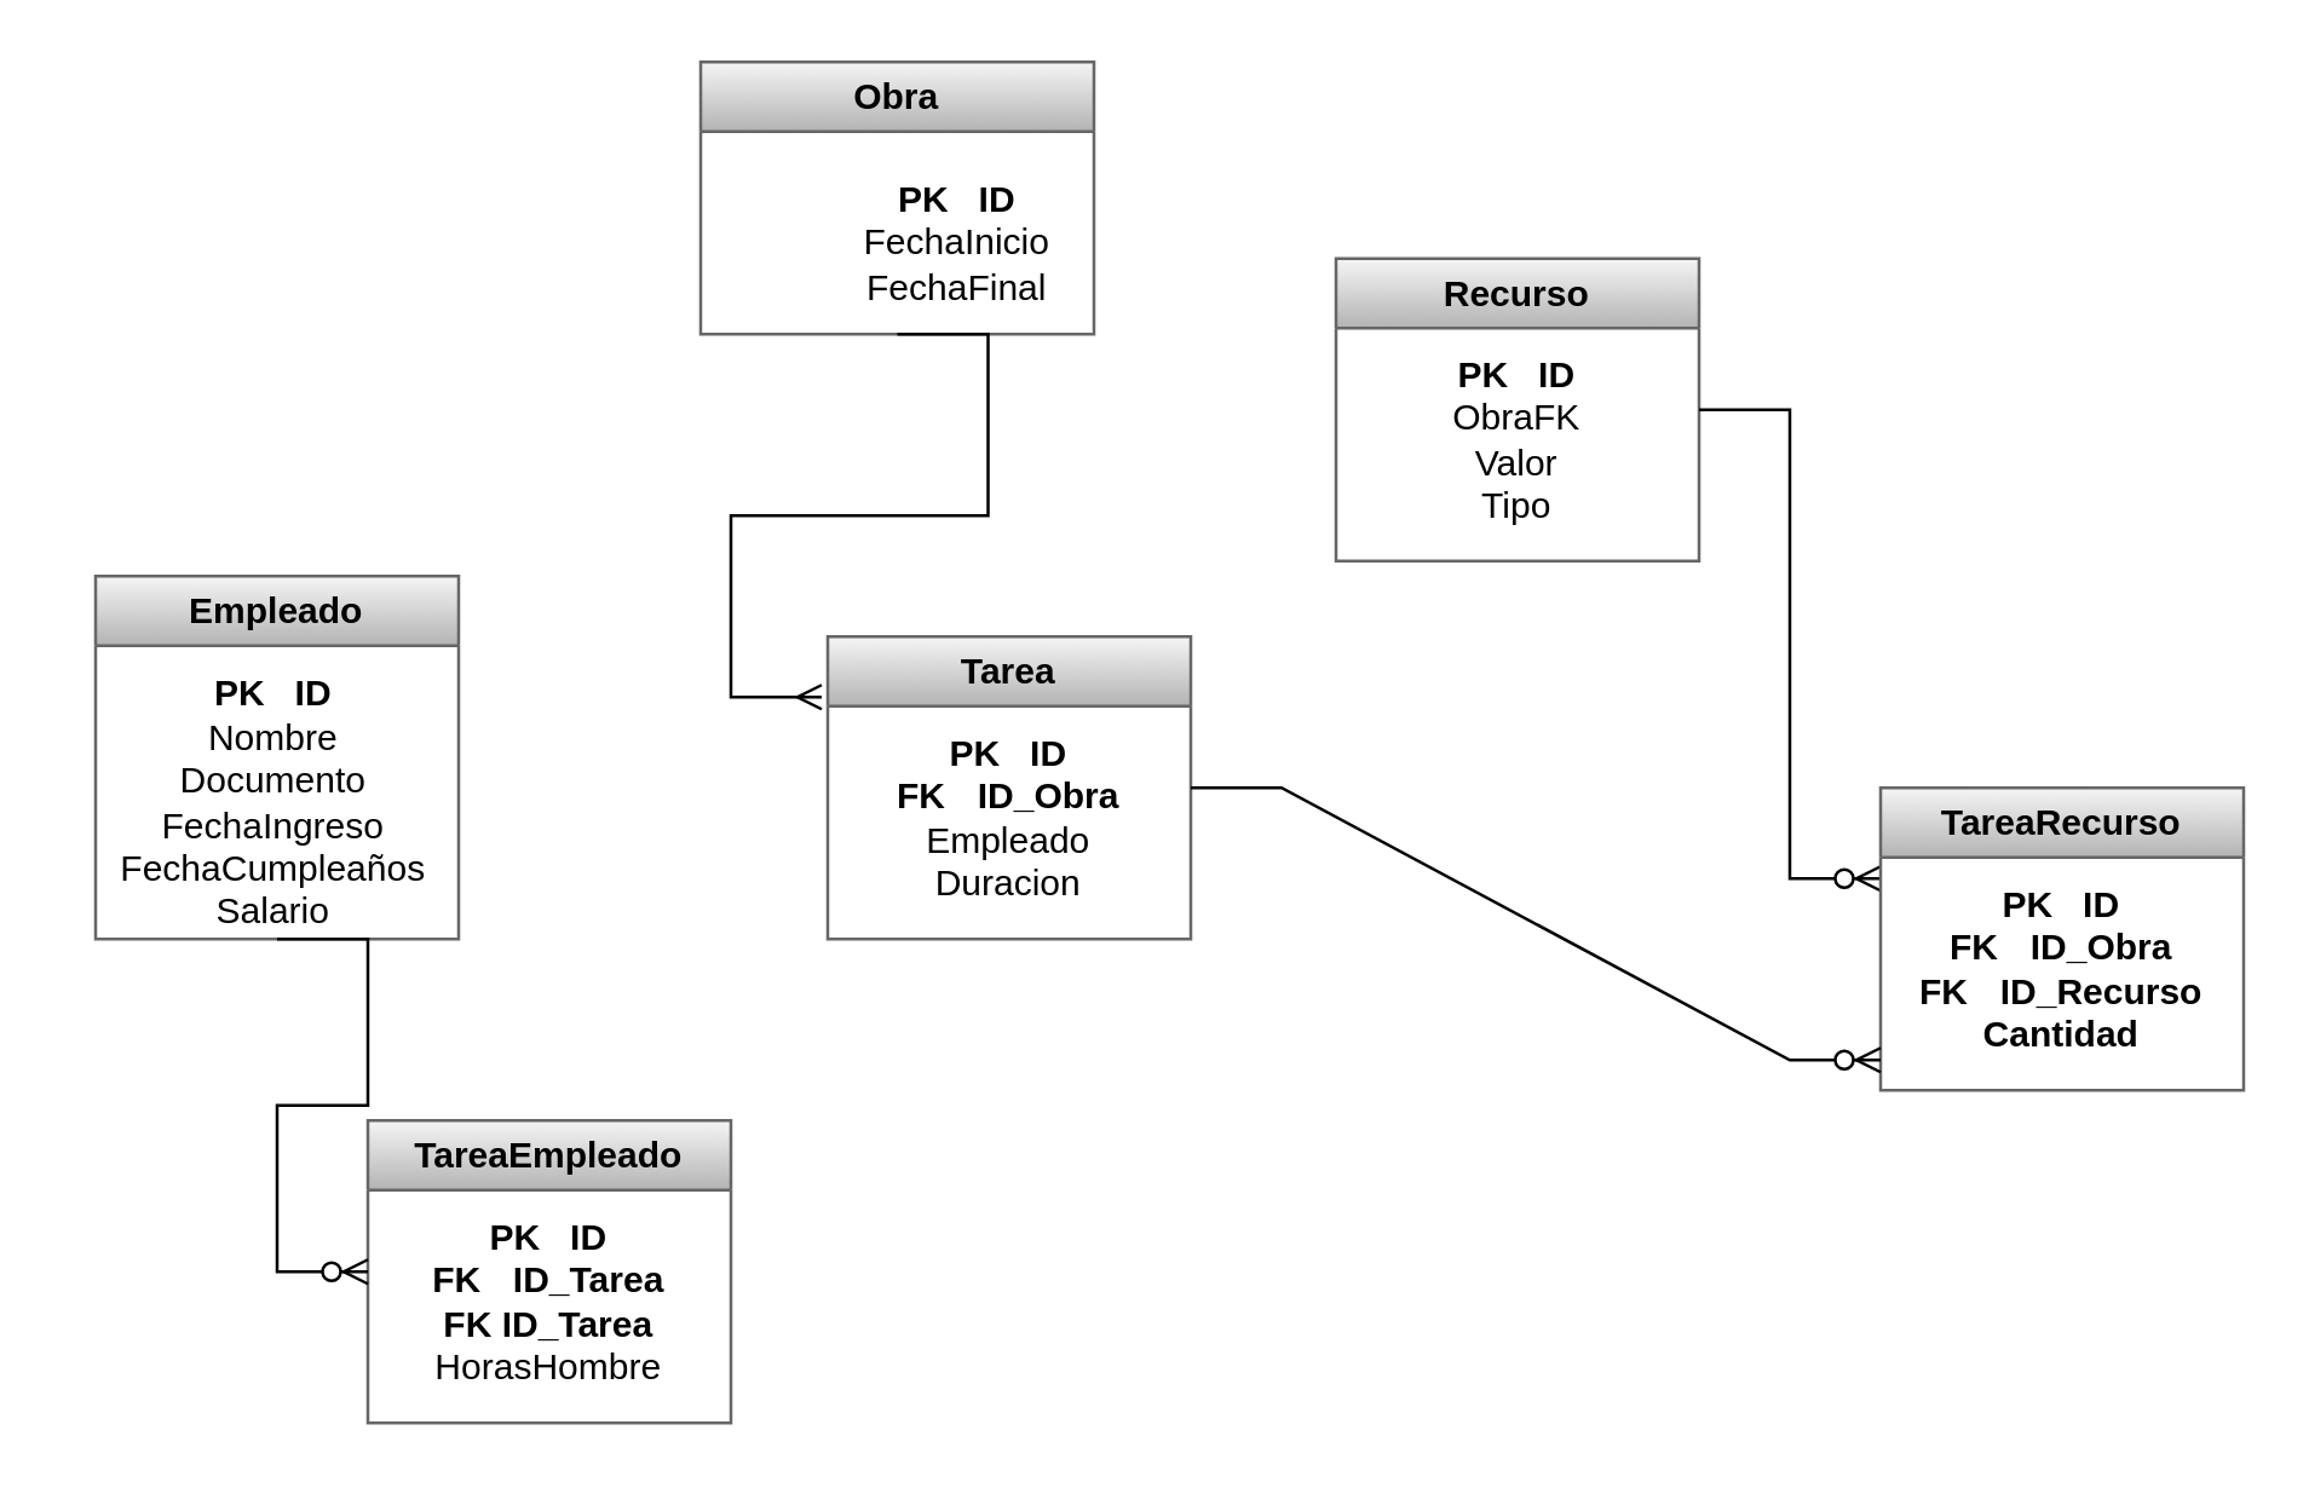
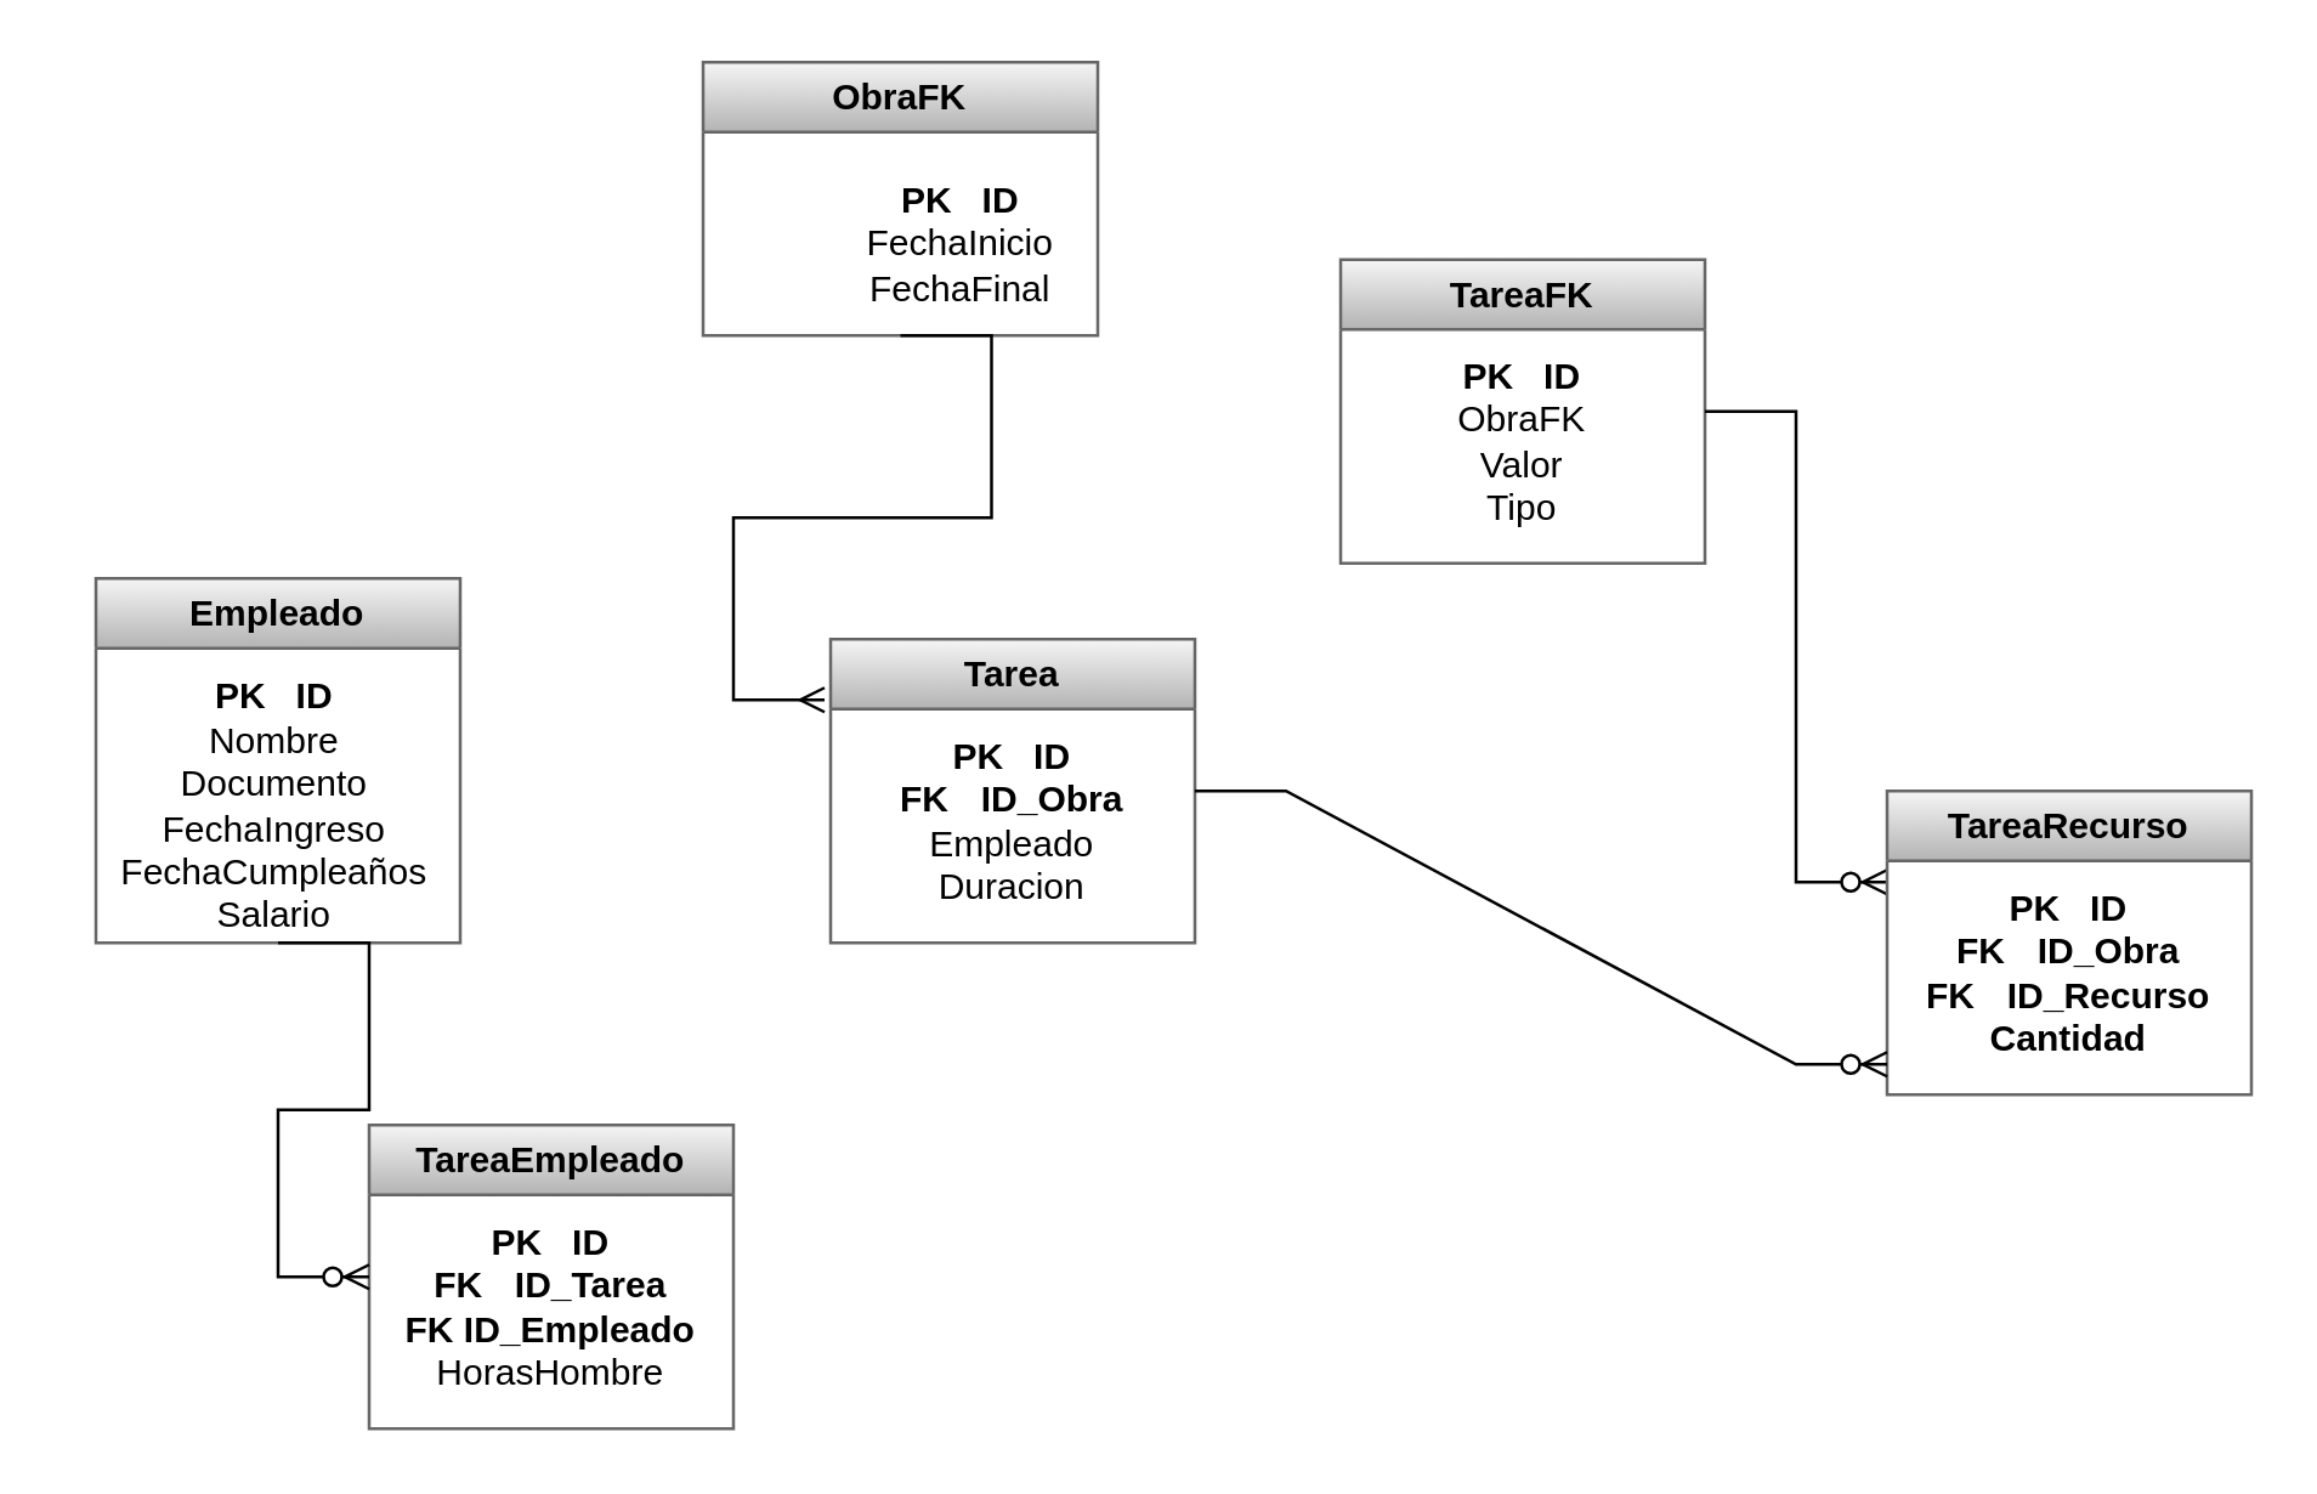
  <mxCell id="0" />
  <mxCell id="1" parent="0" />
  <mxCell id="2" value="Empleado" style="swimlane;whiteSpace=wrap;html=1;fillColor=#f5f5f5;strokeColor=#666666;gradientColor=#b3b3b3;" parent="1" vertex="1"><mxGeometry x="20" y="190" width="120" height="120" as="geometry" /></mxCell>
  <mxCell id="3" value="&lt;blockquote style=&quot;margin: 0 0 0 40px; border: none; padding: 0px;&quot;&gt;&lt;b&gt;PK&amp;nbsp;&lt;span style=&quot;white-space: pre;&quot;&gt;&lt;span style=&quot;white-space: pre;&quot;&gt;&#09;&lt;/span&gt;&lt;/span&gt;ID&lt;/b&gt;&lt;/blockquote&gt;&lt;blockquote style=&quot;margin: 0 0 0 40px; border: none; padding: 0px;&quot;&gt;Nombre&lt;/blockquote&gt;&lt;blockquote style=&quot;margin: 0 0 0 40px; border: none; padding: 0px;&quot;&gt;Documento&lt;/blockquote&gt;&lt;blockquote style=&quot;margin: 0 0 0 40px; border: none; padding: 0px;&quot;&gt;FechaIngreso&lt;/blockquote&gt;&lt;blockquote style=&quot;margin: 0 0 0 40px; border: none; padding: 0px;&quot;&gt;FechaCumpleaños&lt;/blockquote&gt;&lt;blockquote style=&quot;margin: 0 0 0 40px; border: none; padding: 0px;&quot;&gt;Salario&lt;/blockquote&gt;" style="text;html=1;align=center;verticalAlign=middle;whiteSpace=wrap;rounded=0;" parent="2" vertex="1"><mxGeometry x="4" y="60" width="70" height="30" as="geometry" /></mxCell>
- <mxCell id="4" value="Obra" style="swimlane;whiteSpace=wrap;html=1;fillColor=#f5f5f5;strokeColor=#666666;gradientColor=#b3b3b3;" parent="1" vertex="1"><mxGeometry y="20" width="130" height="90" as="geometry" x="220" /></mxCell>
+ <mxCell id="4" value="ObraFK" style="swimlane;whiteSpace=wrap;html=1;fillColor=#f5f5f5;strokeColor=#666666;gradientColor=#b3b3b3;" parent="1" vertex="1"><mxGeometry y="20" width="130" height="90" as="geometry" x="220" /></mxCell>
  <mxCell id="5" value="&lt;blockquote style=&quot;margin: 0 0 0 40px; border: none; padding: 0px;&quot;&gt;&lt;b&gt;PK&amp;nbsp;&lt;span style=&quot;white-space: pre;&quot;&gt;&lt;span style=&quot;white-space: pre;&quot;&gt;&#09;&lt;/span&gt;&lt;/span&gt;ID&lt;/b&gt;&lt;/blockquote&gt;&lt;blockquote style=&quot;margin: 0 0 0 40px; border: none; padding: 0px;&quot;&gt;FechaInicio&lt;/blockquote&gt;&lt;blockquote style=&quot;margin: 0 0 0 40px; border: none; padding: 0px;&quot;&gt;FechaFinal&lt;/blockquote&gt;" style="text;html=1;align=center;verticalAlign=middle;whiteSpace=wrap;rounded=0;" parent="4" vertex="1"><mxGeometry x="30" y="45" width="70" height="30" as="geometry" /></mxCell>
  <mxCell id="6" value="TareaEmpleado" style="swimlane;whiteSpace=wrap;html=1;fillColor=#f5f5f5;strokeColor=#666666;gradientColor=#b3b3b3;" parent="1" vertex="1"><mxGeometry x="110" y="370" width="120" height="100" as="geometry" /></mxCell>
- <mxCell id="7" value="&lt;blockquote style=&quot;margin: 0 0 0 40px; border: none; padding: 0px;&quot;&gt;&lt;b&gt;PK&amp;nbsp;&lt;span style=&quot;white-space: pre;&quot;&gt;&lt;span style=&quot;white-space: pre;&quot;&gt;&#09;&lt;/span&gt;&lt;/span&gt;ID&lt;/b&gt;&lt;/blockquote&gt;&lt;blockquote style=&quot;margin: 0 0 0 40px; border: none; padding: 0px;&quot;&gt;&lt;b&gt;FK&amp;nbsp;&lt;span style=&quot;white-space: pre;&quot;&gt;&#09;&lt;/span&gt;ID_Tarea&lt;/b&gt;&lt;/blockquote&gt;&lt;blockquote style=&quot;margin: 0 0 0 40px; border: none; padding: 0px;&quot;&gt;&lt;b&gt;FK ID_Tarea&lt;/b&gt;&lt;/blockquote&gt;&lt;blockquote style=&quot;margin: 0 0 0 40px; border: none; padding: 0px;&quot;&gt;HorasHombre&lt;/blockquote&gt;" style="text;html=1;align=center;verticalAlign=middle;whiteSpace=wrap;rounded=0;" parent="6" vertex="1"><mxGeometry x="-30" y="45" width="140" height="30" as="geometry" /></mxCell>
+ <mxCell id="7" value="&lt;blockquote style=&quot;margin: 0 0 0 40px; border: none; padding: 0px;&quot;&gt;&lt;b&gt;PK&amp;nbsp;&lt;span style=&quot;white-space: pre;&quot;&gt;&lt;span style=&quot;white-space: pre;&quot;&gt;&#09;&lt;/span&gt;&lt;/span&gt;ID&lt;/b&gt;&lt;/blockquote&gt;&lt;blockquote style=&quot;margin: 0 0 0 40px; border: none; padding: 0px;&quot;&gt;&lt;b&gt;FK&amp;nbsp;&lt;span style=&quot;white-space: pre;&quot;&gt;&#09;&lt;/span&gt;ID_Tarea&lt;/b&gt;&lt;/blockquote&gt;&lt;blockquote style=&quot;margin: 0 0 0 40px; border: none; padding: 0px;&quot;&gt;&lt;b&gt;FK ID_Empleado&lt;/b&gt;&lt;/blockquote&gt;&lt;blockquote style=&quot;margin: 0 0 0 40px; border: none; padding: 0px;&quot;&gt;HorasHombre&lt;/blockquote&gt;" style="text;html=1;align=center;verticalAlign=middle;whiteSpace=wrap;rounded=0;" parent="6" vertex="1"><mxGeometry x="-30" y="45" width="140" height="30" as="geometry" /></mxCell>
  <mxCell id="8" value="Tarea" style="swimlane;whiteSpace=wrap;html=1;fillColor=#f5f5f5;strokeColor=#666666;gradientColor=#b3b3b3;" parent="1" vertex="1"><mxGeometry x="262" y="210" width="120" height="100" as="geometry" /></mxCell>
  <mxCell id="9" value="&lt;blockquote style=&quot;margin: 0 0 0 40px; border: none; padding: 0px;&quot;&gt;&lt;b&gt;PK&amp;nbsp;&lt;span style=&quot;white-space: pre;&quot;&gt;&lt;span style=&quot;white-space: pre;&quot;&gt;&#09;&lt;/span&gt;&lt;/span&gt;ID&lt;/b&gt;&lt;/blockquote&gt;&lt;blockquote style=&quot;margin: 0 0 0 40px; border: none; padding: 0px;&quot;&gt;&lt;b&gt;FK&amp;nbsp;&lt;span style=&quot;white-space: pre;&quot;&gt;&#09;&lt;/span&gt;ID_Obra&lt;/b&gt;&lt;/blockquote&gt;&lt;blockquote style=&quot;margin: 0 0 0 40px; border: none; padding: 0px;&quot;&gt;Empleado&lt;/blockquote&gt;&lt;blockquote style=&quot;margin: 0 0 0 40px; border: none; padding: 0px;&quot;&gt;Duracion&lt;/blockquote&gt;" style="text;html=1;align=center;verticalAlign=middle;whiteSpace=wrap;rounded=0;" parent="8" vertex="1"><mxGeometry x="-30" y="45" width="140" height="30" as="geometry" /></mxCell>
  <mxCell id="10" value="" style="edgeStyle=entityRelationEdgeStyle;fontSize=12;html=1;endArrow=ERmany;rounded=0;exitX=0.5;exitY=1;exitDx=0;exitDy=0;" parent="1" source="4" edge="1"><mxGeometry width="100" height="100" relative="1" as="geometry"><mxPoint x="350" y="80" as="sourcePoint" /><mxPoint x="260" y="230" as="targetPoint" /><Array as="points"><mxPoint x="330" y="160" /></Array></mxGeometry></mxCell>
  <mxCell id="11" value="" style="edgeStyle=entityRelationEdgeStyle;fontSize=12;html=1;endArrow=ERzeroToMany;endFill=1;rounded=0;exitX=0.5;exitY=1;exitDx=0;exitDy=0;" parent="1" source="2" edge="1"><mxGeometry width="100" height="100" relative="1" as="geometry"><mxPoint x="10" y="520" as="sourcePoint" /><mxPoint x="110" y="420" as="targetPoint" /></mxGeometry></mxCell>
  <mxCell id="12" value="" style="group" parent="1" vertex="1" connectable="0"><mxGeometry x="430" y="85" width="300" height="350" as="geometry" /></mxCell>
- <mxCell id="13" value="Recurso" style="swimlane;whiteSpace=wrap;html=1;fillColor=#f5f5f5;strokeColor=#666666;gradientColor=#b3b3b3;" parent="12" vertex="1"><mxGeometry width="120" height="100" as="geometry" /></mxCell>
+ <mxCell id="13" value="TareaFK" style="swimlane;whiteSpace=wrap;html=1;fillColor=#f5f5f5;strokeColor=#666666;gradientColor=#b3b3b3;" parent="12" vertex="1"><mxGeometry width="120" height="100" as="geometry" /></mxCell>
  <mxCell id="14" value="&lt;blockquote style=&quot;margin: 0 0 0 40px; border: none; padding: 0px;&quot;&gt;&lt;b&gt;PK&amp;nbsp;&lt;span style=&quot;white-space: pre;&quot;&gt;&lt;span style=&quot;white-space: pre;&quot;&gt;&#09;&lt;/span&gt;&lt;/span&gt;ID&lt;/b&gt;&lt;/blockquote&gt;&lt;blockquote style=&quot;margin: 0 0 0 40px; border: none; padding: 0px;&quot;&gt;ObraFK&lt;/blockquote&gt;&lt;blockquote style=&quot;margin: 0 0 0 40px; border: none; padding: 0px;&quot;&gt;Valor&lt;/blockquote&gt;&lt;blockquote style=&quot;margin: 0 0 0 40px; border: none; padding: 0px;&quot;&gt;Tipo&lt;/blockquote&gt;" style="text;html=1;align=center;verticalAlign=middle;whiteSpace=wrap;rounded=0;" parent="13" vertex="1"><mxGeometry x="-30" y="45" width="140" height="30" as="geometry" /></mxCell>
  <mxCell id="15" value="" style="edgeStyle=entityRelationEdgeStyle;fontSize=12;html=1;endArrow=ERzeroToMany;endFill=1;rounded=0;exitX=1;exitY=0.5;exitDx=0;exitDy=0;" parent="12" source="13" edge="1"><mxGeometry width="100" height="100" relative="1" as="geometry"><mxPoint x="80" y="400" as="sourcePoint" /><mxPoint x="180" y="205" as="targetPoint" /><Array as="points"><mxPoint x="160" y="195" /></Array></mxGeometry></mxCell>
  <mxCell id="16" value="TareaRecurso" style="swimlane;whiteSpace=wrap;html=1;fillColor=#f5f5f5;strokeColor=#666666;gradientColor=#b3b3b3;" parent="12" vertex="1"><mxGeometry x="180" y="175" width="120" height="100" as="geometry" /></mxCell>
  <mxCell id="17" value="&lt;blockquote style=&quot;margin: 0 0 0 40px; border: none; padding: 0px;&quot;&gt;&lt;b&gt;PK&amp;nbsp;&lt;span style=&quot;white-space: pre;&quot;&gt;&lt;span style=&quot;white-space: pre;&quot;&gt;&#09;&lt;/span&gt;&lt;/span&gt;ID&lt;/b&gt;&lt;/blockquote&gt;&lt;blockquote style=&quot;margin: 0 0 0 40px; border: none; padding: 0px;&quot;&gt;&lt;b&gt;FK&amp;nbsp;&lt;span style=&quot;white-space: pre;&quot;&gt;&#09;&lt;/span&gt;ID_Obra&lt;/b&gt;&lt;/blockquote&gt;&lt;blockquote style=&quot;margin: 0 0 0 40px; border: none; padding: 0px;&quot;&gt;&lt;b&gt;FK&amp;nbsp;&lt;span style=&quot;white-space: pre;&quot;&gt;&#09;&lt;/span&gt;ID_Recurso&lt;/b&gt;&lt;/blockquote&gt;&lt;blockquote style=&quot;margin: 0 0 0 40px; border: none; padding: 0px;&quot;&gt;&lt;b&gt;Cantidad&lt;/b&gt;&lt;/blockquote&gt;" style="text;html=1;align=center;verticalAlign=middle;whiteSpace=wrap;rounded=0;" parent="16" vertex="1"><mxGeometry x="-30" y="45" width="140" height="30" as="geometry" /></mxCell>
  <mxCell id="18" value="" style="edgeStyle=entityRelationEdgeStyle;fontSize=12;html=1;endArrow=ERzeroToMany;endFill=1;rounded=0;entryX=0.25;entryY=1;entryDx=0;entryDy=0;exitX=1;exitY=0.5;exitDx=0;exitDy=0;" parent="12" source="8" edge="1"><mxGeometry width="100" height="100" relative="1" as="geometry"><mxPoint x="90" y="385" as="sourcePoint" /><mxPoint x="180" y="265" as="targetPoint" /></mxGeometry></mxCell>
